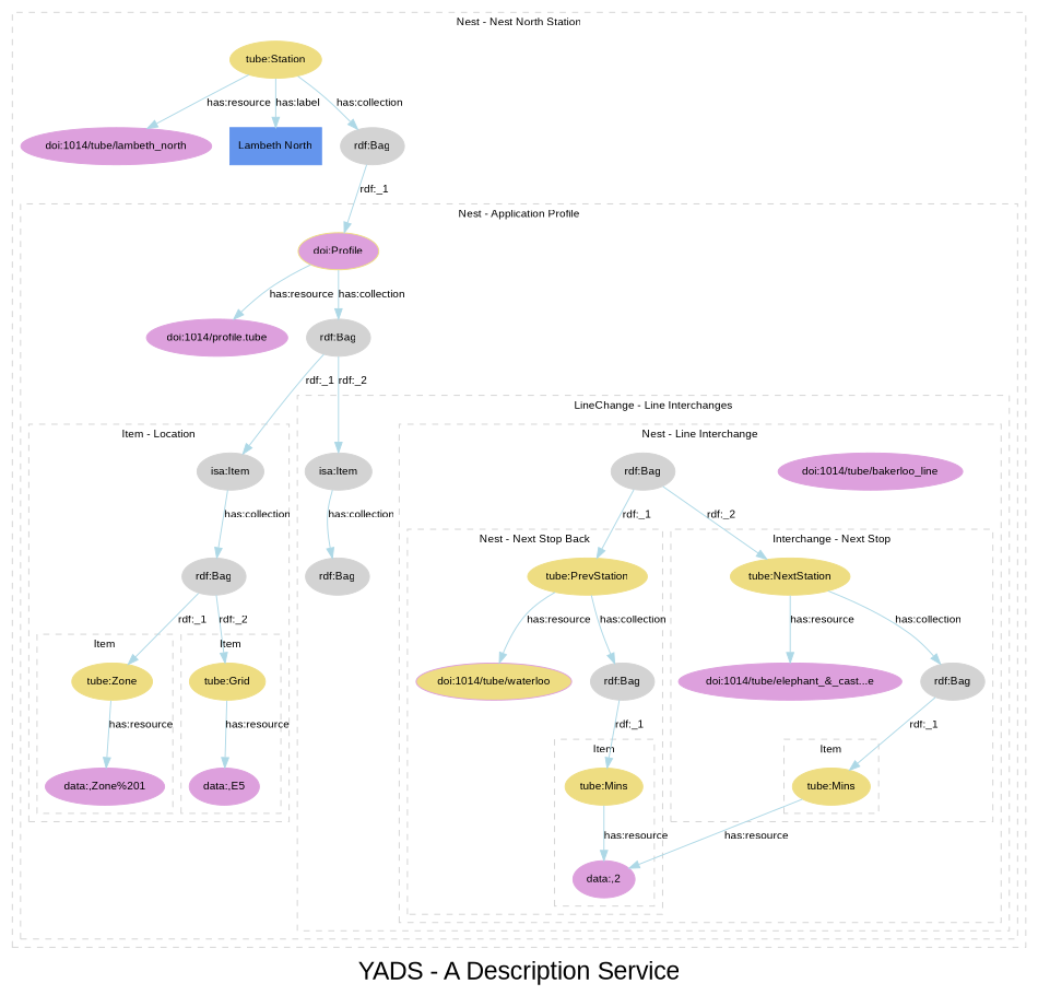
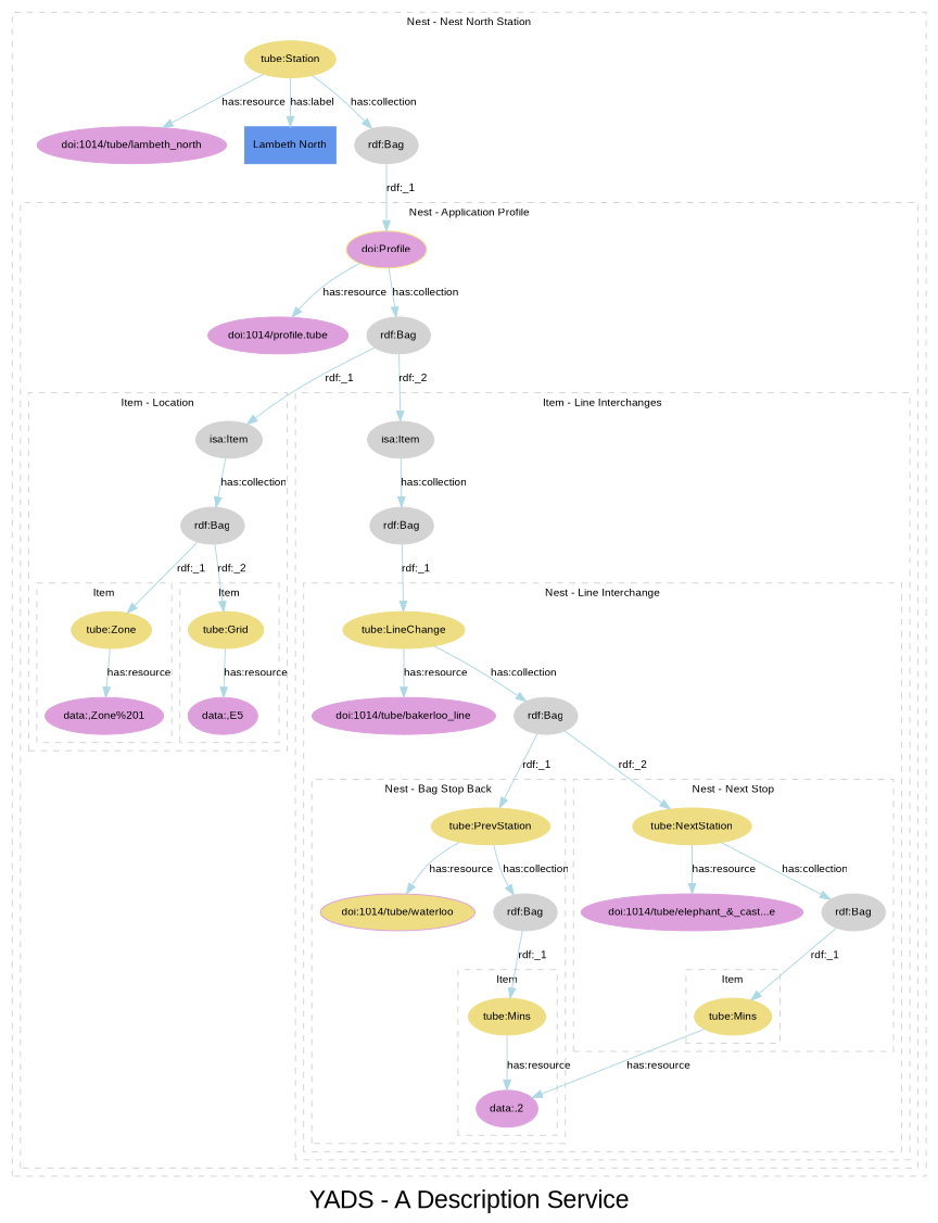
  digraph {
    fontname=arial
    fontsize=24
    label="YADS - A Description Service"
    rankdir=TB
    node [color=lightgoldenrod fontcolor=black fontname=arial fontsize=11 style=filled]
    edge [color=lightblue fontcolor=black fontname=arial fontsize=11 style=filled]
    n1 [label="tube:Zone"]
    "data:,Zone%201" [color=plum]
    n3 [label="tube:Grid"]
    "data:,E5" [color=plum]
    n5 [color=lightgrey label="isa:Item"]
    n6 [color=lightgrey label="rdf:Bag"]
    n7 [label="tube:Mins"]
    "data:,2" [color=plum]
    n9 [label="tube:PrevStation"]
    "doi:1014/tube/waterloo" [color=plum fillcolor=lightgoldenrod]
    n11 [color=lightgrey label="rdf:Bag"]
    n12 [label="tube:Mins"]
    n13 [label="tube:NextStation"]
    "doi:1014/tube/elephant_&amp;_cast...e" [color=plum]
    n15 [color=lightgrey label="rdf:Bag"]
+   n16 [label="tube:LineChange"]
    "doi:1014/tube/bakerloo_line" [color=plum]
    n18 [color=lightgrey label="rdf:Bag"]
    n19 [color=lightgrey label="isa:Item"]
    n20 [color=lightgrey label="rdf:Bag"]
    n21 [fillcolor=plum label="doi:Profile"]
    "doi:1014/profile.tube" [color=plum]
    n23 [color=lightgrey label="rdf:Bag"]
    n24 [label="tube:Station"]
    "doi:1014/tube/lambeth_north" [color=plum]
    n26 [color=cornflowerblue label="Lambeth North" shape=box]
    n27 [color=lightgrey label="rdf:Bag"]
    subgraph cluster_1 {
      color=lightgrey
      fontcolor=black
      fontsize=11
      label="Nest - Nest North Station"
      style=dashed
      n24
      "doi:1014/tube/lambeth_north"
      n26
      n27
      subgraph cluster_2 {
        color=lightgrey
        fontcolor=black
        fontsize=11
        label="Nest - Application Profile"
        style=dashed
        n21
        "doi:1014/profile.tube"
        n23
        subgraph cluster_3 {
          color=lightgrey
          fontcolor=black
          fontsize=11
          label="Item - Location"
          style=dashed
          n5
          n6
          subgraph cluster_4 {
            color=lightgrey
            fontcolor=black
            fontsize=11
            label=Item
            style=dashed
            n1
            "data:,Zone%201"
          }
          subgraph cluster_5 {
            color=lightgrey
            fontcolor=black
            fontsize=11
            label=Item
            style=dashed
            n3
            "data:,E5"
          }
        }
        subgraph cluster_6 {
          color=lightgrey
          fontcolor=black
          fontsize=11
-         label="LineChange - Line Interchanges"
+         label="Item - Line Interchanges"
          style=dashed
          n19
          n20
          subgraph cluster_7 {
            color=lightgrey
            fontcolor=black
            fontsize=11
            label="Nest - Line Interchange"
            style=dashed
+           n16
            "doi:1014/tube/bakerloo_line"
            n18
            subgraph cluster_8 {
              color=lightgrey
              fontcolor=black
              fontsize=11
-             label="Nest - Next Stop Back"
+             label="Nest - Bag Stop Back"
              style=dashed
              n9
              "doi:1014/tube/waterloo"
              n11
              subgraph cluster_9 {
                color=lightgrey
                fontcolor=black
                fontsize=11
                label=Item
                style=dashed
                n7
                "data:,2"
              }
            }
            subgraph cluster_10 {
              color=lightgrey
              fontcolor=black
              fontsize=11
-             label="Interchange - Next Stop"
+             label="Nest - Next Stop"
              style=dashed
              n13
              "doi:1014/tube/elephant_&amp;_cast...e"
              n15
              subgraph cluster_11 {
                color=lightgrey
                fontcolor=black
                fontsize=11
                label=Item
                style=dashed
                n12
              }
            }
          }
        }
      }
    }
    n1 -> "data:,Zone%201" [label="has:resource"]
    n3 -> "data:,E5" [label="has:resource"]
    n5 -> n6 [label="has:collection"]
    n6 -> n1 [label="rdf:_1"]
    n6 -> n3 [label="rdf:_2"]
    n7 -> "data:,2" [label="has:resource"]
    n9 -> "doi:1014/tube/waterloo" [label="has:resource"]
    n9 -> n11 [label="has:collection"]
    n11 -> n7 [label="rdf:_1"]
    n12 -> "data:,2" [label="has:resource"]
    n13 -> "doi:1014/tube/elephant_&amp;_cast...e" [label="has:resource"]
    n13 -> n15 [label="has:collection"]
    n15 -> n12 [label="rdf:_1"]
+   n16 -> "doi:1014/tube/bakerloo_line" [label="has:resource"]
+   n16 -> n18 [label="has:collection"]
    n18 -> n9 [label="rdf:_1"]
    n18 -> n13 [label="rdf:_2"]
    n19 -> n20 [label="has:collection"]
+   n20 -> n16 [label="rdf:_1"]
    n21 -> "doi:1014/profile.tube" [label="has:resource"]
    n21 -> n23 [label="has:collection"]
    n23 -> n5 [label="rdf:_1"]
    n23 -> n19 [label="rdf:_2"]
    n24 -> "doi:1014/tube/lambeth_north" [label="has:resource"]
    n24 -> n26 [label="has:label"]
    n24 -> n27 [label="has:collection"]
    n27 -> n21 [label="rdf:_1"]
  }
